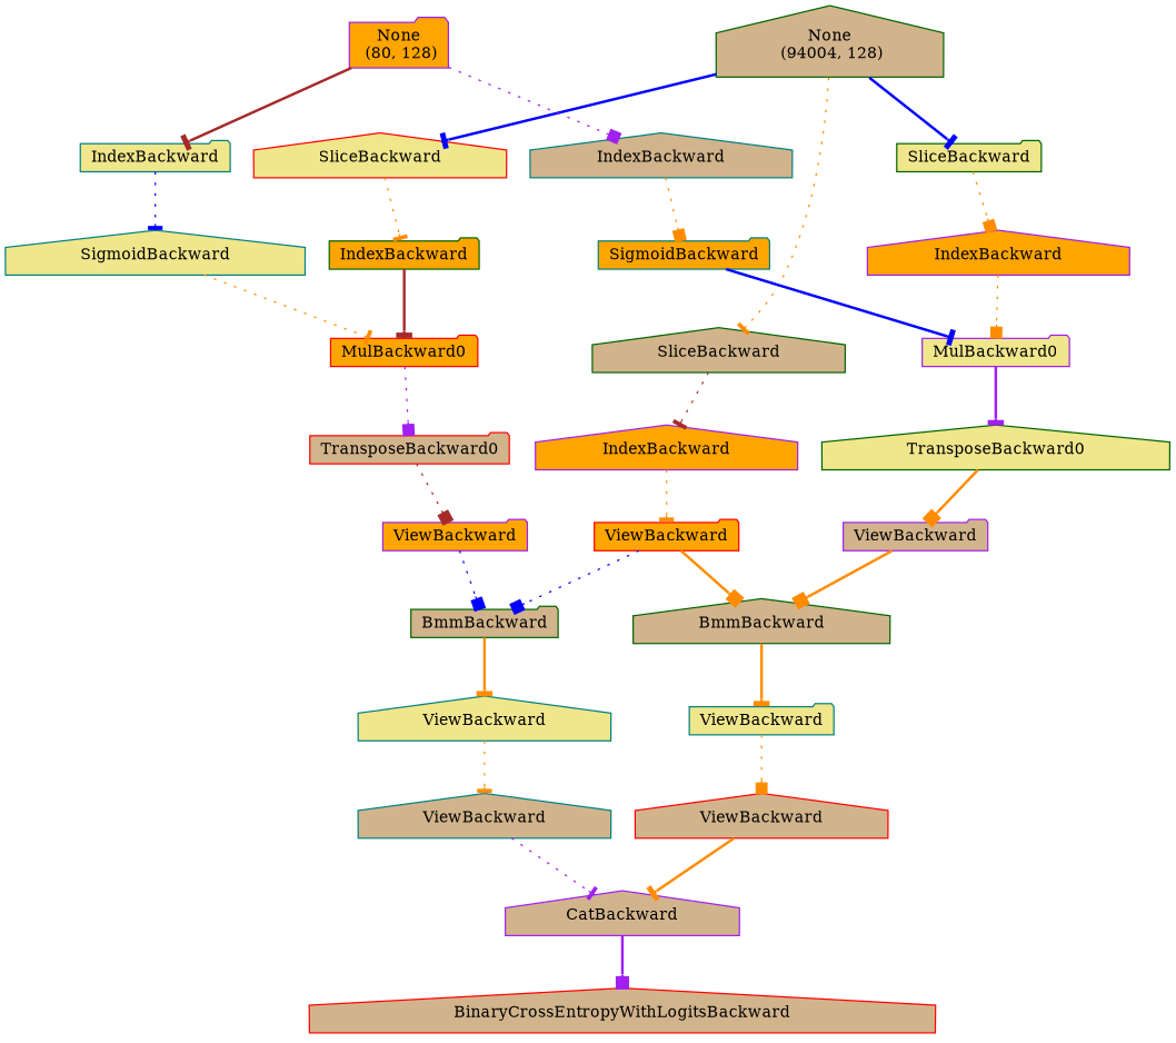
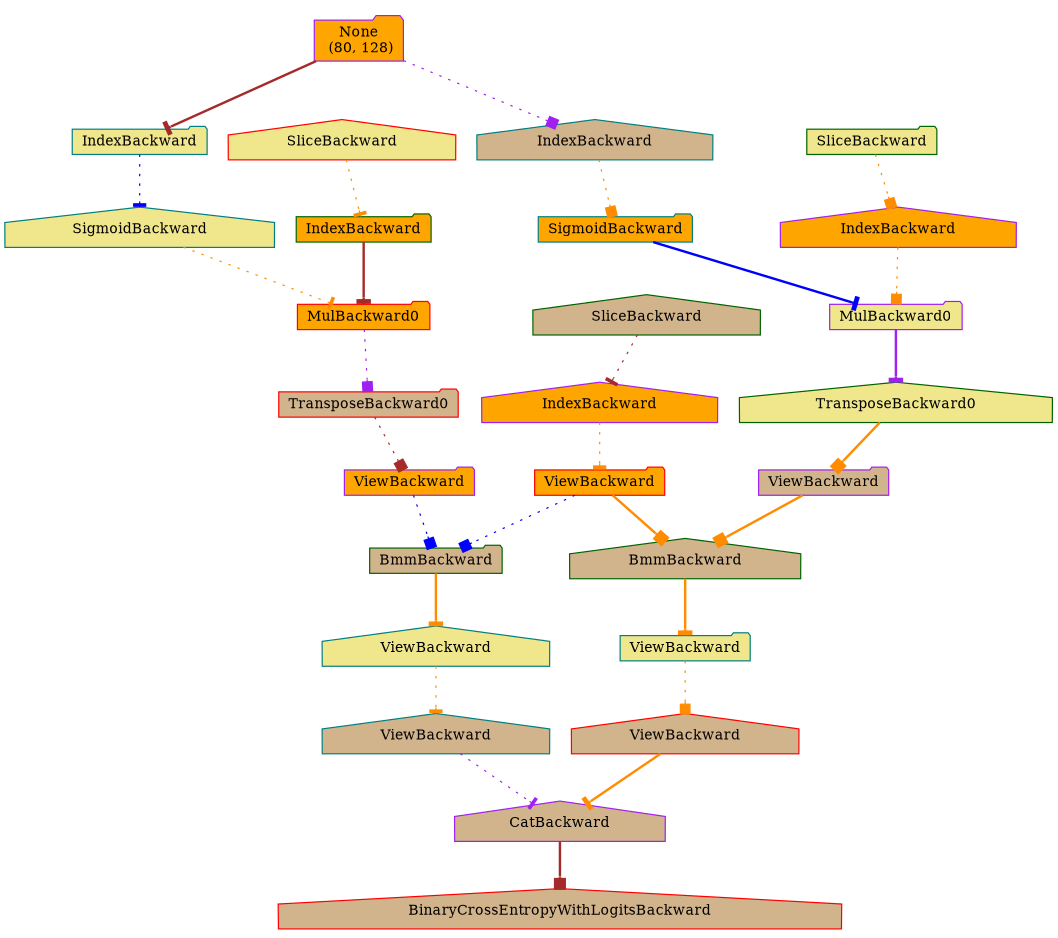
  digraph {
    node [align=left color=purple fillcolor=tan fontsize=12 ranksep=0.1 shape=house style=filled]
    edge [arrowhead=tee color=darkorange style=dotted]
    n1 [color=red height=0.2 label=BinaryCrossEntropyWithLogitsBackward]
    n2 [height=0.2 label=CatBackward]
    n3 [color=teal height=0.2 label=ViewBackward]
    n4 [color=teal fillcolor=khaki height=0.2 label=ViewBackward]
    n5 [color=darkgreen height=0.2 label=BmmBackward shape=folder]
    n6 [color=red fillcolor=orange height=0.2 label=ViewBackward shape=folder]
    n7 [color=darkgreen height=0.2 label=BmmBackward]
    n8 [color=teal fillcolor=khaki height=0.2 label=ViewBackward shape=folder]
    n9 [fillcolor=orange height=0.2 label=IndexBackward]
    n10 [color=darkgreen height=0.2 label=SliceBackward]
-   n11 [color=darkgreen height=0.2 label="None\n (94004, 128)"]
    n12 [color=red fillcolor=khaki height=0.2 label=SliceBackward]
    n13 [color=darkgreen fillcolor=khaki height=0.2 label=SliceBackward shape=folder]
    n14 [color=darkgreen fillcolor=orange height=0.2 label=IndexBackward shape=folder]
    n15 [fillcolor=orange height=0.2 label=IndexBackward]
    n16 [fillcolor=orange height=0.2 label=ViewBackward shape=folder]
    n17 [color=red height=0.2 label=TransposeBackward0 shape=folder]
    n18 [color=red fillcolor=orange height=0.2 label=MulBackward0 shape=folder]
    n19 [color=teal fillcolor=khaki height=0.2 label=SigmoidBackward]
    n20 [color=teal fillcolor=khaki height=0.2 label=IndexBackward shape=folder]
    n21 [fillcolor=orange height=0.2 label="None\n (80, 128)" shape=folder]
    n22 [color=teal height=0.2 label=IndexBackward]
    n23 [color=teal fillcolor=orange height=0.2 label=SigmoidBackward shape=folder]
    n24 [color=red height=0.2 label=ViewBackward]
    n25 [height=0.2 label=ViewBackward shape=folder]
    n26 [color=darkgreen fillcolor=khaki height=0.2 label=TransposeBackward0]
    n27 [fillcolor=khaki height=0.2 label=MulBackward0 shape=folder]
-   n2 -> n1 [arrowhead=box color=purple style=bold]
+   n2 -> n1 [arrowhead=box color=brown style=bold]
    n3 -> n2 [color=purple]
    n4 -> n3
    n5 -> n4 [style=bold]
    n6 -> n5 [arrowhead=box color=blue]
    n6 -> n7 [arrowhead=box style=bold]
    n7 -> n8 [style=bold]
    n8 -> n24 [arrowhead=box]
    n9 -> n6
    n10 -> n9 [color=brown]
-   n11 -> n10
-   n11 -> n12 [color=blue style=bold]
-   n11 -> n13 [color=blue style=bold]
    n12 -> n14
    n13 -> n15 [arrowhead=box]
    n14 -> n18 [color=brown style=bold]
    n15 -> n27 [arrowhead=box]
    n16 -> n5 [arrowhead=box color=blue]
    n17 -> n16 [arrowhead=box color=brown]
    n18 -> n17 [arrowhead=box color=purple]
    n19 -> n18
    n20 -> n19 [color=blue]
    n21 -> n20 [color=brown style=bold]
    n21 -> n22 [arrowhead=box color=purple]
    n22 -> n23 [arrowhead=box]
    n23 -> n27 [color=blue style=bold]
    n24 -> n2 [style=bold]
    n25 -> n7 [arrowhead=box style=bold]
    n26 -> n25 [arrowhead=box style=bold]
    n27 -> n26 [color=purple style=bold]
  }
